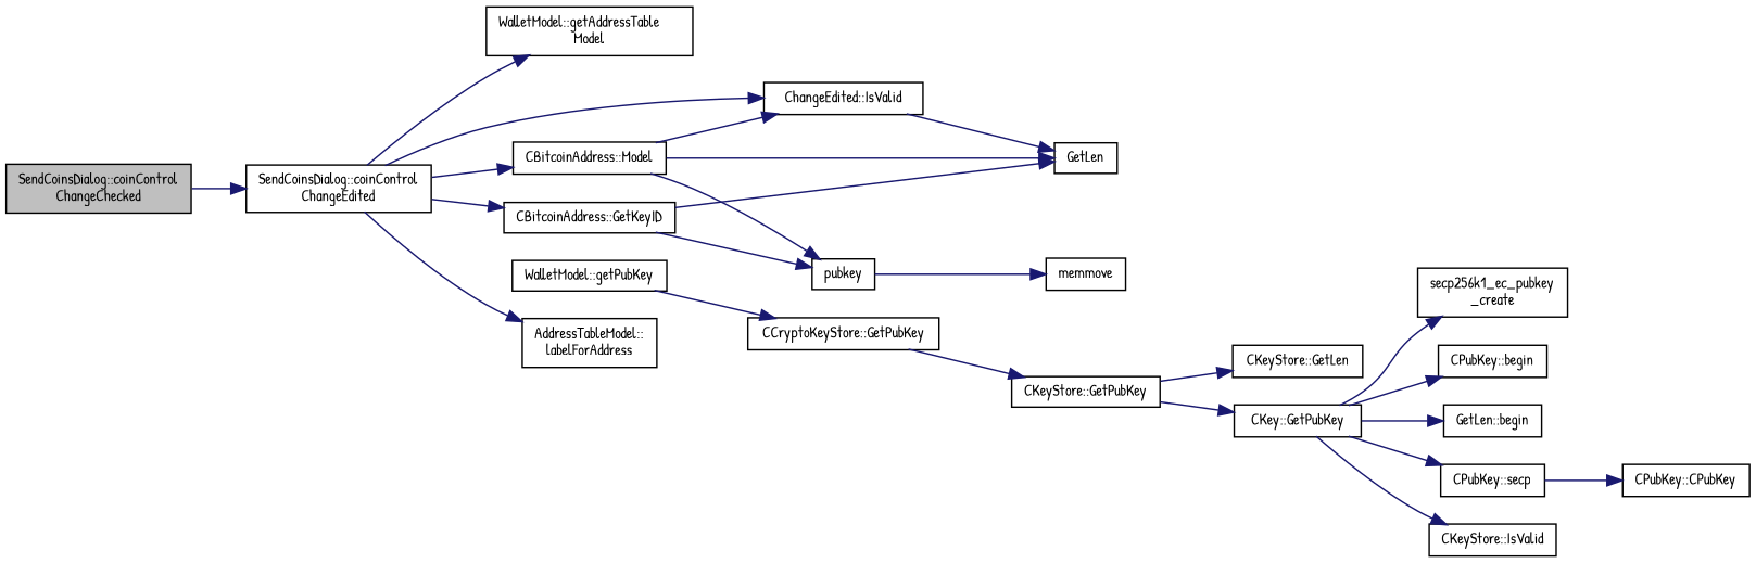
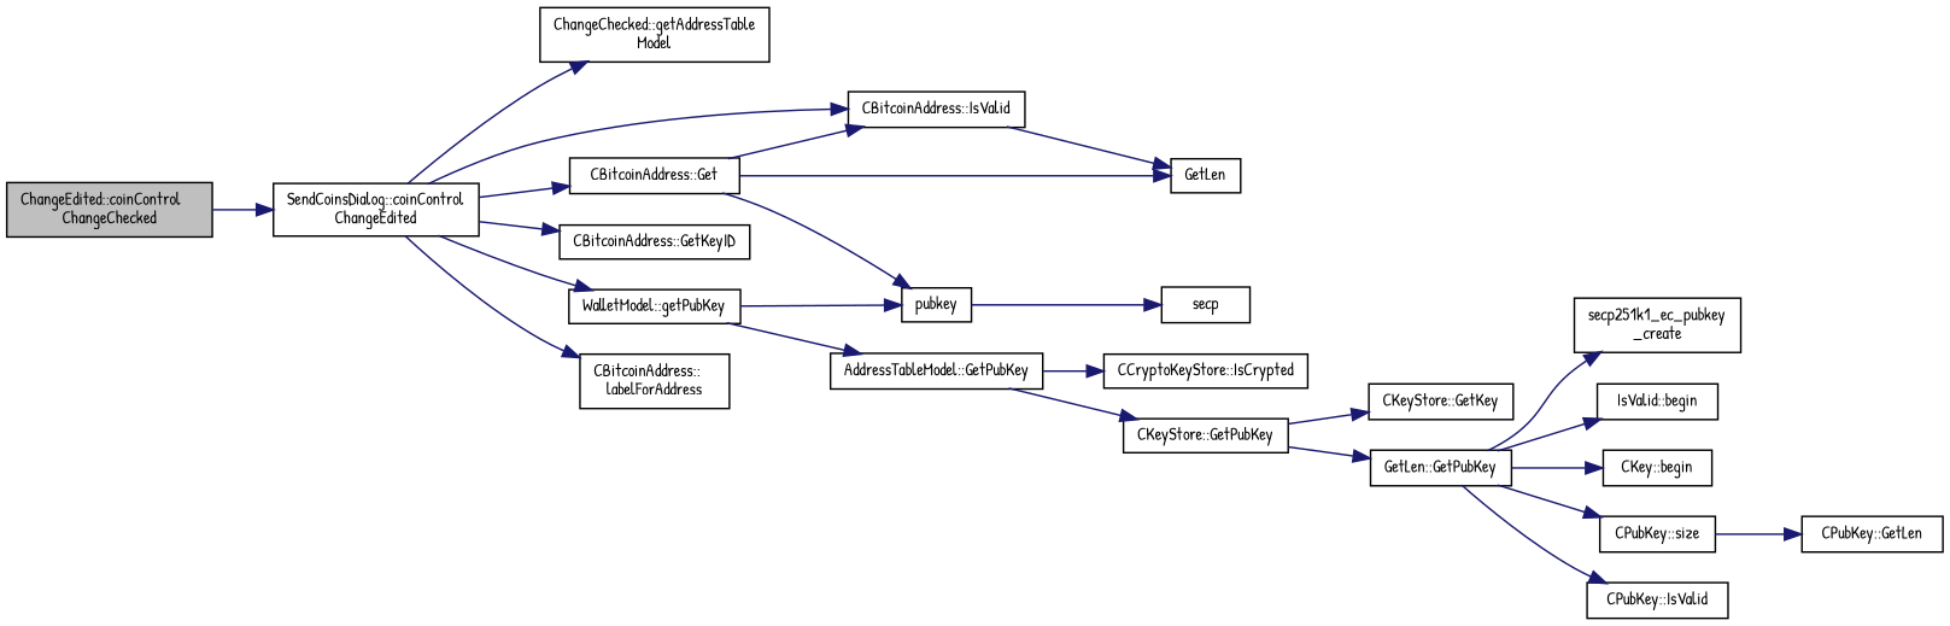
  digraph {
    fontname="Patrick Hand"
    rankdir=LR
    node [color=black fillcolor=white fontname="Patrick Hand" fontsize=10 shape=record style=filled]
    edge [color=midnightblue fontname="Patrick Hand" fontsize=10 labelfontname=Helvetica labelfontsize=10 style=solid]
-   n1 [fillcolor=grey75 fontcolor=black height=0.2 label="SendCoinsDialog::coinControl\lChangeChecked" width=0.4]
+   n1 [fillcolor=grey75 fontcolor=black height=0.2 label="ChangeEdited::coinControl\lChangeChecked" width=0.4]
    n2 [height=0.2 label="SendCoinsDialog::coinControl\lChangeEdited" width=0.4]
-   n3 [height=0.2 label="WalletModel::getAddressTable\lModel" width=0.4]
-   n4 [height=0.2 label="ChangeEdited::IsValid" width=0.4]
+   n3 [height=0.2 label="ChangeChecked::getAddressTable\lModel" width=0.4]
+   n4 [height=0.2 label="CBitcoinAddress::IsValid" width=0.4]
    n5 [height=0.2 label="CBitcoinAddress::GetKeyID" width=0.4]
    n6 [height=0.2 label="WalletModel::getPubKey" width=0.4]
-   n7 [height=0.2 label="AddressTableModel::\llabelForAddress" width=0.4]
-   n8 [height=0.2 label="CBitcoinAddress::Model" width=0.4]
+   n7 [height=0.2 label="CBitcoinAddress::\llabelForAddress" width=0.4]
+   n8 [height=0.2 label="CBitcoinAddress::Get" width=0.4]
    n9 [height=0.2 label=GetLen width=0.4]
    n10 [height=0.2 label=pubkey width=0.4]
-   n11 [height=0.2 label="CCryptoKeyStore::GetPubKey" width=0.4]
-   n12 [height=0.2 label=memmove width=0.4]
+   n11 [height=0.2 label="AddressTableModel::GetPubKey" width=0.4]
+   n12 [height=0.2 label=secp width=0.4]
+   n13 [height=0.2 label="CCryptoKeyStore::IsCrypted" width=0.4]
    n14 [height=0.2 label="CKeyStore::GetPubKey" width=0.4]
-   n15 [height=0.2 label="CKeyStore::GetLen" width=0.4]
-   n16 [height=0.2 label="CKey::GetPubKey" width=0.4]
-   n17 [height=0.2 label="secp256k1_ec_pubkey\l_create" width=0.4]
-   n18 [height=0.2 label="CPubKey::begin" width=0.4]
-   n19 [height=0.2 label="GetLen::begin" width=0.4]
-   n20 [height=0.2 label="CPubKey::secp" width=0.4]
-   n21 [height=0.2 label="CKeyStore::IsValid" width=0.4]
-   n22 [height=0.2 label="CPubKey::CPubKey" width=0.4]
+   n15 [height=0.2 label="CKeyStore::GetKey" width=0.4]
+   n16 [height=0.2 label="GetLen::GetPubKey" width=0.4]
+   n17 [height=0.2 label="secp251k1_ec_pubkey\l_create" width=0.4]
+   n18 [height=0.2 label="IsValid::begin" width=0.4]
+   n19 [height=0.2 label="CKey::begin" width=0.4]
+   n20 [height=0.2 label="CPubKey::size" width=0.4]
+   n21 [height=0.2 label="CPubKey::IsValid" width=0.4]
+   n22 [height=0.2 label="CPubKey::GetLen" width=0.4]
    n1 -> n2
    n2 -> n3
    n2 -> n4
    n2 -> n5
+   n2 -> n6
    n2 -> n7
    n2 -> n8
    n4 -> n9
-   n5 -> n9
-   n5 -> n10
+   n6 -> n10
    n6 -> n11
    n8 -> n4
    n8 -> n9
    n8 -> n10
    n10 -> n12
+   n11 -> n13
    n11 -> n14
    n14 -> n15
    n14 -> n16
    n16 -> n17
    n16 -> n18
    n16 -> n19
    n16 -> n20
    n16 -> n21
    n20 -> n22
  }
